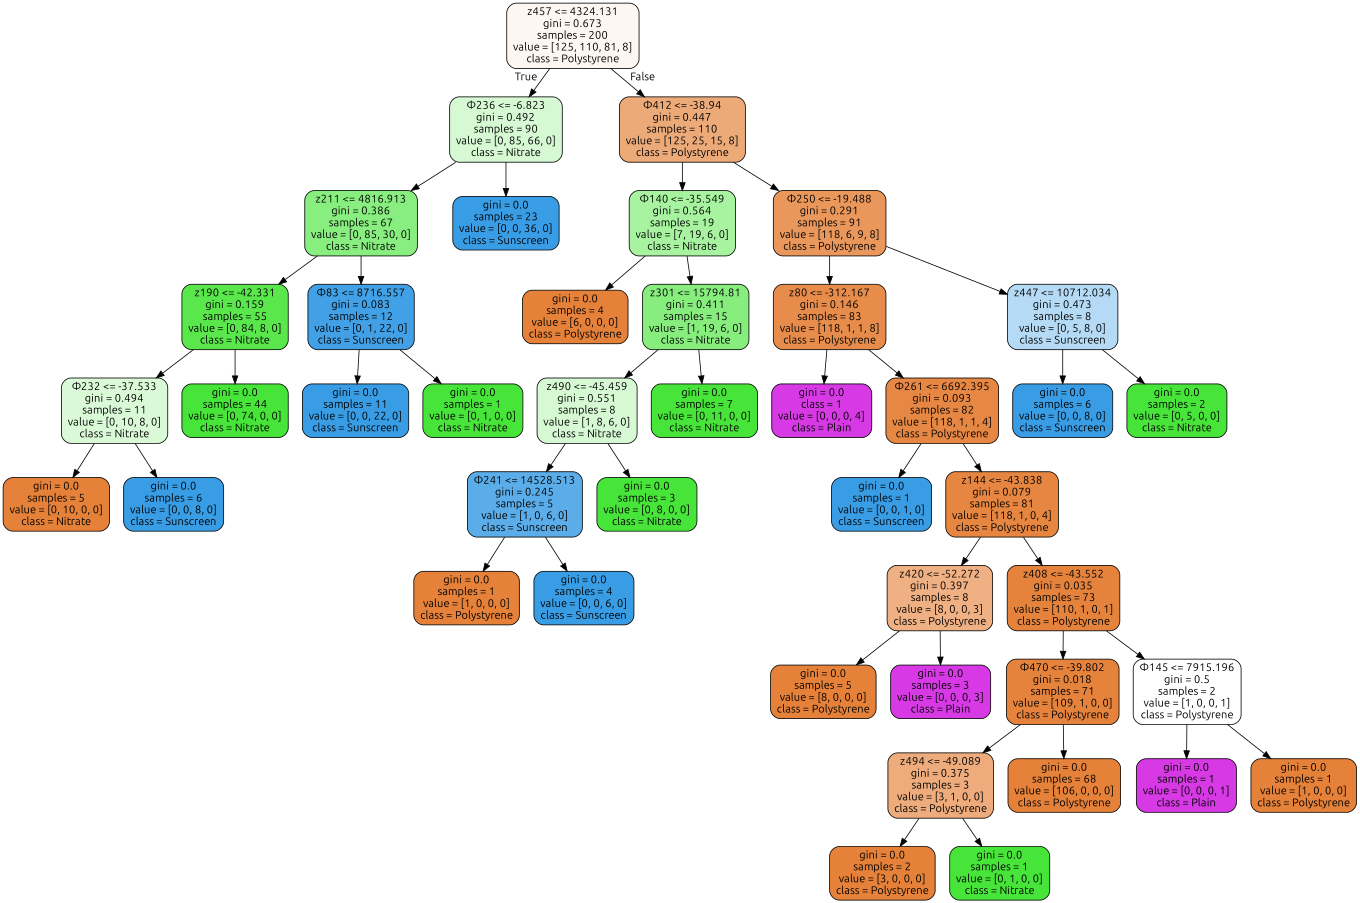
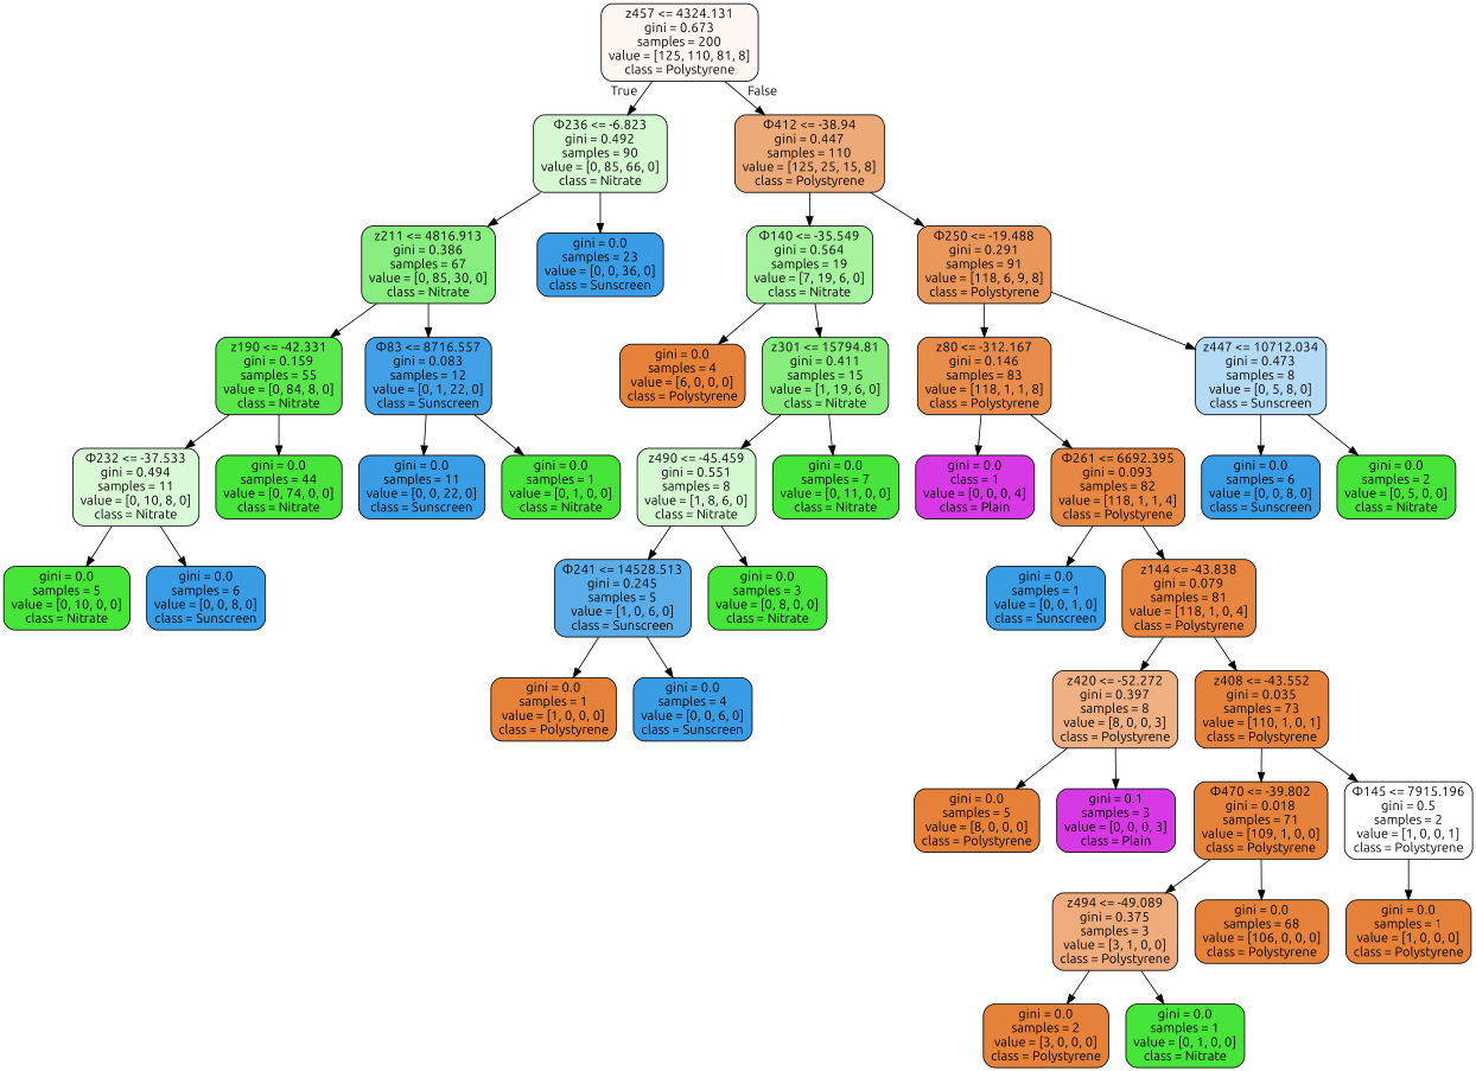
  digraph {
    fontname=Ubuntu
    node [color=black fillcolor="#47e539" fontname=Ubuntu shape=box style="filled, rounded"]
    edge [fontname=Ubuntu]
    n1 [fillcolor="#fdf6f1" label="z457 <= 4324.131\ngini = 0.673\nsamples = 200\nvalue = [125, 110, 81, 8]\nclass = Polystyrene"]
    n2 [fillcolor="#d6f9d3" label="Φ236 <= -6.823\ngini = 0.492\nsamples = 90\nvalue = [0, 85, 66, 0]\nclass = Nitrate"]
    n3 [fillcolor="#edaa79" label="Φ412 <= -38.94\ngini = 0.447\nsamples = 110\nvalue = [125, 25, 15, 8]\nclass = Polystyrene"]
    n4 [fillcolor="#88ee7f" label="z211 <= 4816.913\ngini = 0.386\nsamples = 67\nvalue = [0, 85, 30, 0]\nclass = Nitrate"]
    n5 [fillcolor="#399de5" label="gini = 0.0\nsamples = 23\nvalue = [0, 0, 36, 0]\nclass = Sunscreen"]
    n6 [fillcolor="#a7f3a0" label="Φ140 <= -35.549\ngini = 0.564\nsamples = 19\nvalue = [7, 19, 6, 0]\nclass = Nitrate"]
    n7 [fillcolor="#ea975c" label="Φ250 <= -19.488\ngini = 0.291\nsamples = 91\nvalue = [118, 6, 9, 8]\nclass = Polystyrene"]
    n8 [fillcolor="#59e74c" label="z190 <= -42.331\ngini = 0.159\nsamples = 55\nvalue = [0, 84, 8, 0]\nclass = Nitrate"]
    n9 [fillcolor="#42a1e6" label="Φ83 <= 8716.557\ngini = 0.083\nsamples = 12\nvalue = [0, 1, 22, 0]\nclass = Sunscreen"]
    n10 [fillcolor="#dafad7" label="Φ232 <= -37.533\ngini = 0.494\nsamples = 11\nvalue = [0, 10, 8, 0]\nclass = Nitrate"]
    n11 [label="gini = 0.0\nsamples = 44\nvalue = [0, 74, 0, 0]\nclass = Nitrate"]
    n12 [fillcolor="#399de5" label="gini = 0.0\nsamples = 11\nvalue = [0, 0, 22, 0]\nclass = Sunscreen"]
    n13 [label="gini = 0.0\nsamples = 1\nvalue = [0, 1, 0, 0]\nclass = Nitrate"]
-   n14 [fillcolor="#e58139" label="gini = 0.0\nsamples = 5\nvalue = [0, 10, 0, 0]\nclass = Nitrate"]
+   n14 [label="gini = 0.0\nsamples = 5\nvalue = [0, 10, 0, 0]\nclass = Nitrate"]
    n15 [fillcolor="#399de5" label="gini = 0.0\nsamples = 6\nvalue = [0, 0, 8, 0]\nclass = Sunscreen"]
    n16 [fillcolor="#e58139" label="gini = 0.0\nsamples = 4\nvalue = [6, 0, 0, 0]\nclass = Polystyrene"]
    n17 [fillcolor="#87ee7e" label="z301 <= 15794.81\ngini = 0.411\nsamples = 15\nvalue = [1, 19, 6, 0]\nclass = Nitrate"]
    n18 [fillcolor="#e78c4a" label="z80 <= -312.167\ngini = 0.146\nsamples = 83\nvalue = [118, 1, 1, 8]\nclass = Polystyrene"]
    n19 [fillcolor="#b5daf5" label="z447 <= 10712.034\ngini = 0.473\nsamples = 8\nvalue = [0, 5, 8, 0]\nclass = Sunscreen"]
    n20 [fillcolor="#d6f9d3" label="z490 <= -45.459\ngini = 0.551\nsamples = 8\nvalue = [1, 8, 6, 0]\nclass = Nitrate"]
    n21 [label="gini = 0.0\nsamples = 7\nvalue = [0, 11, 0, 0]\nclass = Nitrate"]
    n22 [fillcolor="#5aade9" label="Φ241 <= 14528.513\ngini = 0.245\nsamples = 5\nvalue = [1, 0, 6, 0]\nclass = Sunscreen"]
    n23 [label="gini = 0.0\nsamples = 3\nvalue = [0, 8, 0, 0]\nclass = Nitrate"]
    n24 [fillcolor="#e58139" label="gini = 0.0\nsamples = 1\nvalue = [1, 0, 0, 0]\nclass = Polystyrene"]
    n25 [fillcolor="#399de5" label="gini = 0.0\nsamples = 4\nvalue = [0, 0, 6, 0]\nclass = Sunscreen"]
    n26 [fillcolor="#d739e5" label="gini = 0.0\nclass = 1\nvalue = [0, 0, 0, 4]\nclass = Plain"]
    n27 [fillcolor="#e68743" label="Φ261 <= 6692.395\ngini = 0.093\nsamples = 82\nvalue = [118, 1, 1, 4]\nclass = Polystyrene"]
    n28 [fillcolor="#399de5" label="gini = 0.0\nsamples = 6\nvalue = [0, 0, 8, 0]\nclass = Sunscreen"]
    n29 [label="gini = 0.0\nsamples = 2\nvalue = [0, 5, 0, 0]\nclass = Nitrate"]
    n30 [fillcolor="#399de5" label="gini = 0.0\nsamples = 1\nvalue = [0, 0, 1, 0]\nclass = Sunscreen"]
    n31 [fillcolor="#e68641" label="z144 <= -43.838\ngini = 0.079\nsamples = 81\nvalue = [118, 1, 0, 4]\nclass = Polystyrene"]
    n32 [fillcolor="#efb083" label="z420 <= -52.272\ngini = 0.397\nsamples = 8\nvalue = [8, 0, 0, 3]\nclass = Polystyrene"]
    n33 [fillcolor="#e5833d" label="z408 <= -43.552\ngini = 0.035\nsamples = 73\nvalue = [110, 1, 0, 1]\nclass = Polystyrene"]
    n34 [fillcolor="#e58139" label="gini = 0.0\nsamples = 5\nvalue = [8, 0, 0, 0]\nclass = Polystyrene"]
-   n35 [fillcolor="#d739e5" label="gini = 0.0\nsamples = 3\nvalue = [0, 0, 0, 3]\nclass = Plain"]
+   n35 [fillcolor="#d739e5" label="gini = 0.1\nsamples = 3\nvalue = [0, 0, 0, 3]\nclass = Plain"]
    n36 [fillcolor="#e5823b" label="Φ470 <= -39.802\ngini = 0.018\nsamples = 71\nvalue = [109, 1, 0, 0]\nclass = Polystyrene"]
    n37 [fillcolor="#ffffff" label="Φ145 <= 7915.196\ngini = 0.5\nsamples = 2\nvalue = [1, 0, 0, 1]\nclass = Polystyrene"]
    n38 [fillcolor="#eeab7b" label="z494 <= -49.089\ngini = 0.375\nsamples = 3\nvalue = [3, 1, 0, 0]\nclass = Polystyrene"]
    n39 [fillcolor="#e58139" label="gini = 0.0\nsamples = 68\nvalue = [106, 0, 0, 0]\nclass = Polystyrene"]
-   n40 [fillcolor="#d739e5" label="gini = 0.0\nsamples = 1\nvalue = [0, 0, 0, 1]\nclass = Plain"]
    n41 [fillcolor="#e58139" label="gini = 0.0\nsamples = 1\nvalue = [1, 0, 0, 0]\nclass = Polystyrene"]
    n42 [fillcolor="#e58139" label="gini = 0.0\nsamples = 2\nvalue = [3, 0, 0, 0]\nclass = Polystyrene"]
    n43 [label="gini = 0.0\nsamples = 1\nvalue = [0, 1, 0, 0]\nclass = Nitrate"]
    n1 -> n2 [headlabel=True labelangle=45 labeldistance=2.5]
    n1 -> n3 [headlabel=False labelangle=-45 labeldistance=2.5]
    n2 -> n4
    n2 -> n5
    n3 -> n6
    n3 -> n7
    n4 -> n8
    n4 -> n9
    n6 -> n16
    n6 -> n17
    n7 -> n18
    n7 -> n19
    n8 -> n10
    n8 -> n11
    n9 -> n12
    n9 -> n13
    n10 -> n14
    n10 -> n15
    n17 -> n20
    n17 -> n21
    n18 -> n26
    n18 -> n27
    n19 -> n28
    n19 -> n29
    n20 -> n22
    n20 -> n23
    n22 -> n24
    n22 -> n25
    n27 -> n30
    n27 -> n31
    n31 -> n32
    n31 -> n33
    n32 -> n34
    n32 -> n35
    n33 -> n36
    n33 -> n37
    n36 -> n38
    n36 -> n39
-   n37 -> n40
    n37 -> n41
    n38 -> n42
    n38 -> n43
  }
